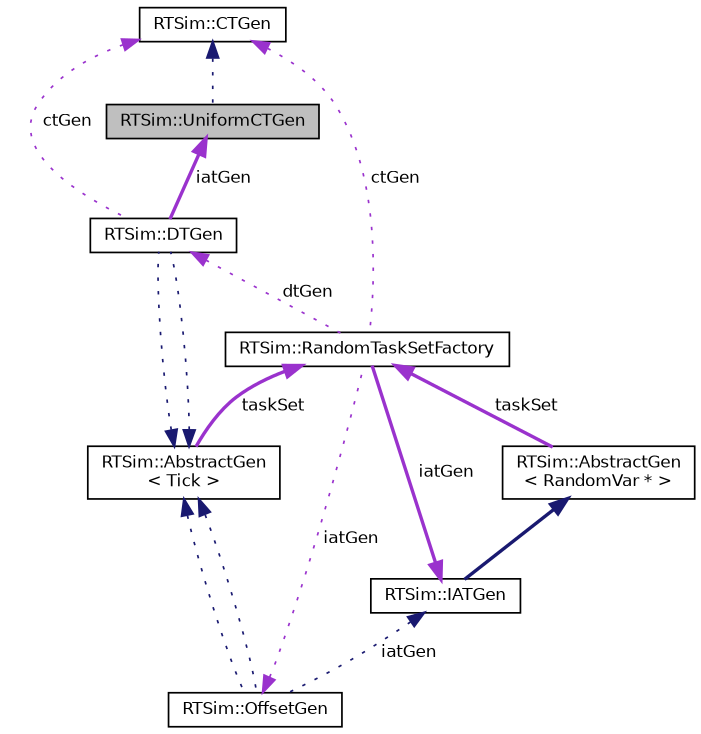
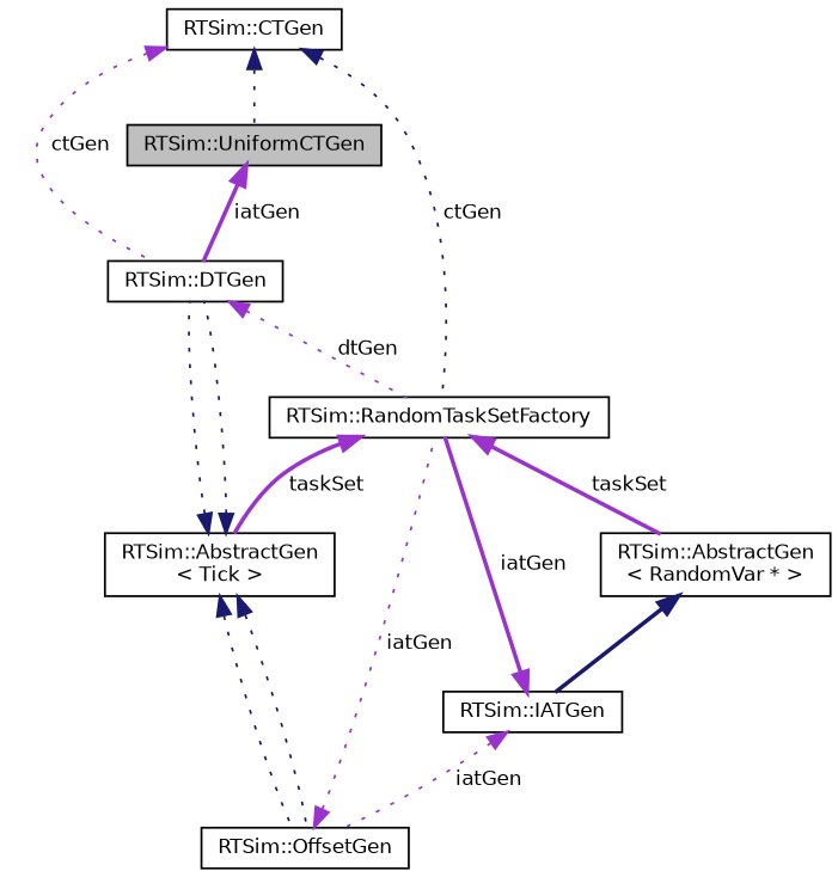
  digraph {
    node [color=black fillcolor=white fontname=Helvetica fontsize=10 shape=record style=filled]
    edge [color=darkorchid3 dir=back fontname=Helvetica fontsize=10 labelfontname=Helvetica labelfontsize=10 style=dotted]
    n1 [fillcolor=grey75 fontcolor=black height=0.2 label="RTSim::UniformCTGen" width=0.4]
    n2 [height=0.2 label="RTSim::DTGen" width=0.4]
    n3 [height=0.2 label="RTSim::CTGen" width=0.4]
    n4 [height=0.2 label="RTSim::RandomTaskSetFactory" width=0.4]
    n5 [height=0.2 label="RTSim::AbstractGen\l\< RandomVar * \>" width=0.4]
    n6 [height=0.2 label="RTSim::AbstractGen\l\< Tick \>" width=0.4]
    n7 [height=0.2 label="RTSim::IATGen" width=0.4]
    n8 [height=0.2 label="RTSim::OffsetGen" width=0.4]
    n1 -> n2 [label=" iatGen" style=bold]
    n2 -> n4 [label=" dtGen"]
    n3 -> n1 [color=midnightblue]
    n3 -> n2 [label=" ctGen"]
-   n3 -> n4 [label=" ctGen"]
+   n3 -> n4 [color=midnightblue label=" ctGen"]
    n4 -> n5 [label=" taskSet" style=bold]
    n4 -> n6 [label=" taskSet" style=bold]
    n5 -> n7 [color=midnightblue style=bold]
    n6 -> n2 [color=midnightblue]
    n6 -> n2 [color=midnightblue]
    n6 -> n8 [color=midnightblue]
    n6 -> n8 [color=midnightblue]
    n7 -> n4 [label=" iatGen" style=bold]
-   n7 -> n8 [color=midnightblue label=" iatGen"]
+   n7 -> n8 [label=" iatGen"]
    n8 -> n4 [label=" iatGen"]
  }
